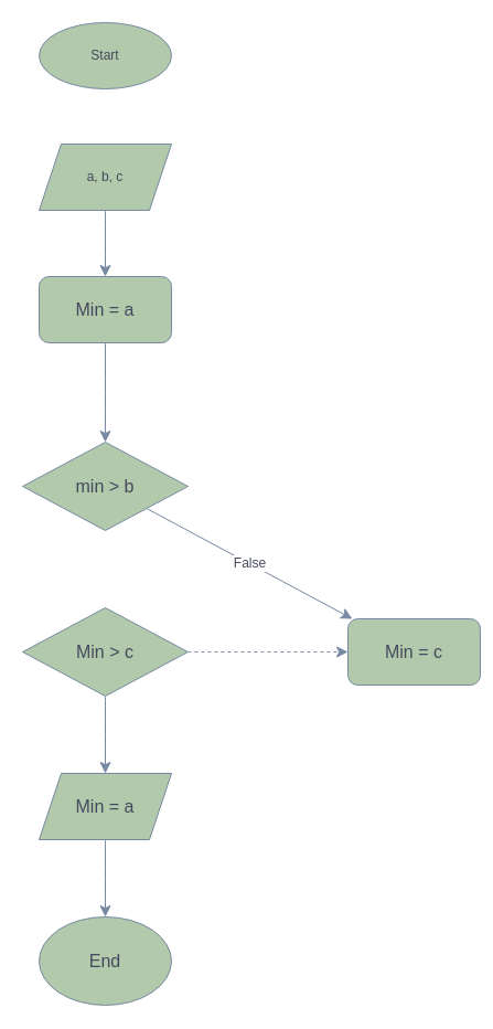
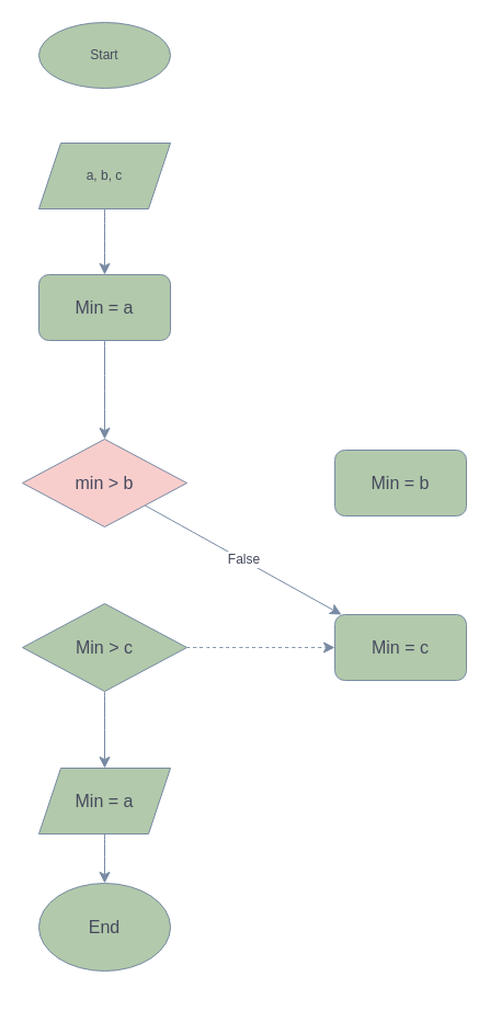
  <mxCell id="0" />
  <mxCell id="1" parent="0" />
  <mxCell id="2" value="Start" style="ellipse;whiteSpace=wrap;html=1;labelBackgroundColor=none;fillColor=#B2C9AB;strokeColor=#788AA3;fontColor=#46495D;" parent="1" vertex="1"><mxGeometry x="35" y="20" width="120" height="60" as="geometry" /></mxCell>
  <mxCell id="3" style="edgeStyle=orthogonalEdgeStyle;rounded=0;orthogonalLoop=1;jettySize=auto;html=1;exitX=0.5;exitY=1;exitDx=0;exitDy=0;labelBackgroundColor=none;strokeColor=#788AA3;fontColor=default;" parent="1" source="2" target="2" edge="1"><mxGeometry relative="1" as="geometry" /></mxCell>
  <mxCell id="4" value="" style="edgeStyle=none;curved=1;rounded=0;orthogonalLoop=1;jettySize=auto;html=1;strokeColor=#788AA3;fontSize=12;fontColor=#46495D;startSize=8;endSize=8;fillColor=#B2C9AB;" edge="1" parent="1" source="5" target="7"><mxGeometry relative="1" as="geometry" /></mxCell>
  <mxCell id="5" value="a, b, c" style="shape=parallelogram;perimeter=parallelogramPerimeter;whiteSpace=wrap;html=1;fixedSize=1;labelBackgroundColor=none;fillColor=#B2C9AB;strokeColor=#788AA3;fontColor=#46495D;" parent="1" vertex="1"><mxGeometry x="35" y="130" width="120" height="60" as="geometry" /></mxCell>
  <mxCell id="6" value="" style="edgeStyle=none;curved=1;rounded=0;orthogonalLoop=1;jettySize=auto;html=1;strokeColor=#788AA3;fontSize=12;fontColor=#46495D;startSize=8;endSize=8;fillColor=#B2C9AB;" edge="1" parent="1" source="7"><mxGeometry relative="1" as="geometry"><mxPoint x="95" y="400" as="targetPoint" /></mxGeometry></mxCell>
  <mxCell id="7" value="Min = a" style="rounded=1;whiteSpace=wrap;html=1;strokeColor=#788AA3;fontSize=16;fontColor=#46495D;fillColor=#B2C9AB;" vertex="1" parent="1"><mxGeometry x="35" y="250" width="120" height="60" as="geometry" /></mxCell>
  <mxCell id="8" value="False" style="edgeStyle=none;curved=1;rounded=0;orthogonalLoop=1;jettySize=auto;html=1;strokeColor=#788AA3;fontSize=12;fontColor=#46495D;startSize=8;endSize=8;fillColor=#B2C9AB;" edge="1" parent="1" source="9" target="14"><mxGeometry relative="1" as="geometry" /></mxCell>
- <mxCell id="9" value="min &amp;gt; b" style="rhombus;whiteSpace=wrap;html=1;strokeColor=#788AA3;fontSize=16;fontColor=#46495D;fillColor=#B2C9AB;" vertex="1" parent="1"><mxGeometry x="20" y="400" width="150" height="80" as="geometry" /></mxCell>
+ <mxCell id="9" value="min &amp;gt; b" style="rhombus;whiteSpace=wrap;html=1;strokeColor=#788AA3;fontSize=16;fontColor=#46495D;fillColor=#f8cecc;" vertex="1" parent="1"><mxGeometry x="20" y="400" width="150" height="80" as="geometry" /></mxCell>
+ <mxCell id="10" value="Min = b" style="rounded=1;whiteSpace=wrap;html=1;fontSize=16;fillColor=#B2C9AB;strokeColor=#788AA3;fontColor=#46495D;" vertex="1" parent="1"><mxGeometry x="305" y="410" width="120" height="60" as="geometry" /></mxCell>
  <mxCell id="11" value="" style="edgeStyle=none;curved=1;rounded=0;orthogonalLoop=1;jettySize=auto;html=1;strokeColor=#788AA3;fontSize=12;fontColor=#46495D;startSize=8;endSize=8;fillColor=#B2C9AB;dashed=1;" edge="1" parent="1" source="13" target="14"><mxGeometry relative="1" as="geometry" /></mxCell>
  <mxCell id="12" value="" style="edgeStyle=none;curved=1;rounded=0;orthogonalLoop=1;jettySize=auto;html=1;strokeColor=#788AA3;fontSize=12;fontColor=#46495D;startSize=8;endSize=8;fillColor=#B2C9AB;" edge="1" parent="1" source="13" target="16"><mxGeometry relative="1" as="geometry" /></mxCell>
  <mxCell id="13" value="Min &amp;gt; c" style="rhombus;whiteSpace=wrap;html=1;strokeColor=#788AA3;fontSize=16;fontColor=#46495D;fillColor=#B2C9AB;" vertex="1" parent="1"><mxGeometry x="20" y="550" width="150" height="80" as="geometry" /></mxCell>
- <mxCell id="14" value="Min = c" style="rounded=1;whiteSpace=wrap;html=1;fontSize=16;fillColor=#B2C9AB;strokeColor=#788AA3;fontColor=#46495D;" vertex="1" parent="1"><mxGeometry x="315" y="560" width="120" height="60" as="geometry" /></mxCell>
+ <mxCell id="14" value="Min = c" style="rounded=1;whiteSpace=wrap;html=1;fontSize=16;fillColor=#B2C9AB;strokeColor=#788AA3;fontColor=#46495D;" vertex="1" parent="1"><mxGeometry x="305" y="560" width="120" height="60" as="geometry" /></mxCell>
  <mxCell id="15" value="" style="edgeStyle=none;curved=1;rounded=0;orthogonalLoop=1;jettySize=auto;html=1;strokeColor=#788AA3;fontSize=12;fontColor=#46495D;startSize=8;endSize=8;fillColor=#B2C9AB;" edge="1" parent="1" source="16" target="17"><mxGeometry relative="1" as="geometry" /></mxCell>
  <mxCell id="16" value="Min = a" style="shape=parallelogram;perimeter=parallelogramPerimeter;whiteSpace=wrap;html=1;fixedSize=1;strokeColor=#788AA3;fontSize=16;fontColor=#46495D;fillColor=#B2C9AB;" vertex="1" parent="1"><mxGeometry x="35" y="700" width="120" height="60" as="geometry" /></mxCell>
- <mxCell id="17" value="End" style="ellipse;whiteSpace=wrap;html=1;strokeColor=#788AA3;fontSize=16;fontColor=#46495D;fillColor=#B2C9AB;" vertex="1" parent="1"><mxGeometry x="35" y="830" width="120" height="80" as="geometry" /></mxCell>
+ <mxCell id="17" value="End" style="ellipse;whiteSpace=wrap;html=1;strokeColor=#788AA3;fontSize=16;fontColor=#46495D;fillColor=#B2C9AB;" vertex="1" parent="1"><mxGeometry x="35" y="805" width="120" height="80" as="geometry" /></mxCell>
